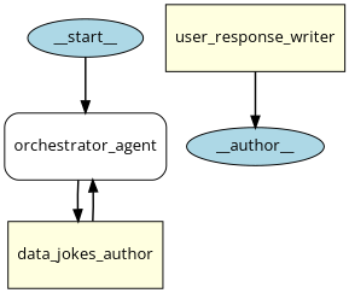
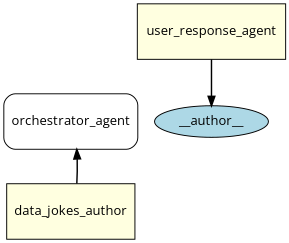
  digraph {
    fontname="Open Sans"
    splines=true
    node [fillcolor=lightyellow fontname="Open Sans" shape=box style=filled]
    edge [fontname="Open Sans" penwidth=1.5]
-   n1 [fillcolor=lightblue height=0.3 label=__start__ shape=ellipse width=0.5]
    n2 [height=0.8 label=orchestrator_agent style=rounded width=1.5]
    n3 [height=0.8 label=data_jokes_author width=1.5]
    n4 [fillcolor=lightblue height=0.3 label=__author__ shape=ellipse width=0.5]
-   n5 [height=0.8 label=user_response_writer width=1.5]
-   n1 -> n2
-   n2 -> n3
+   n5 [height=0.8 label=user_response_agent width=1.5]
    n3 -> n2
    n5 -> n4
  }
